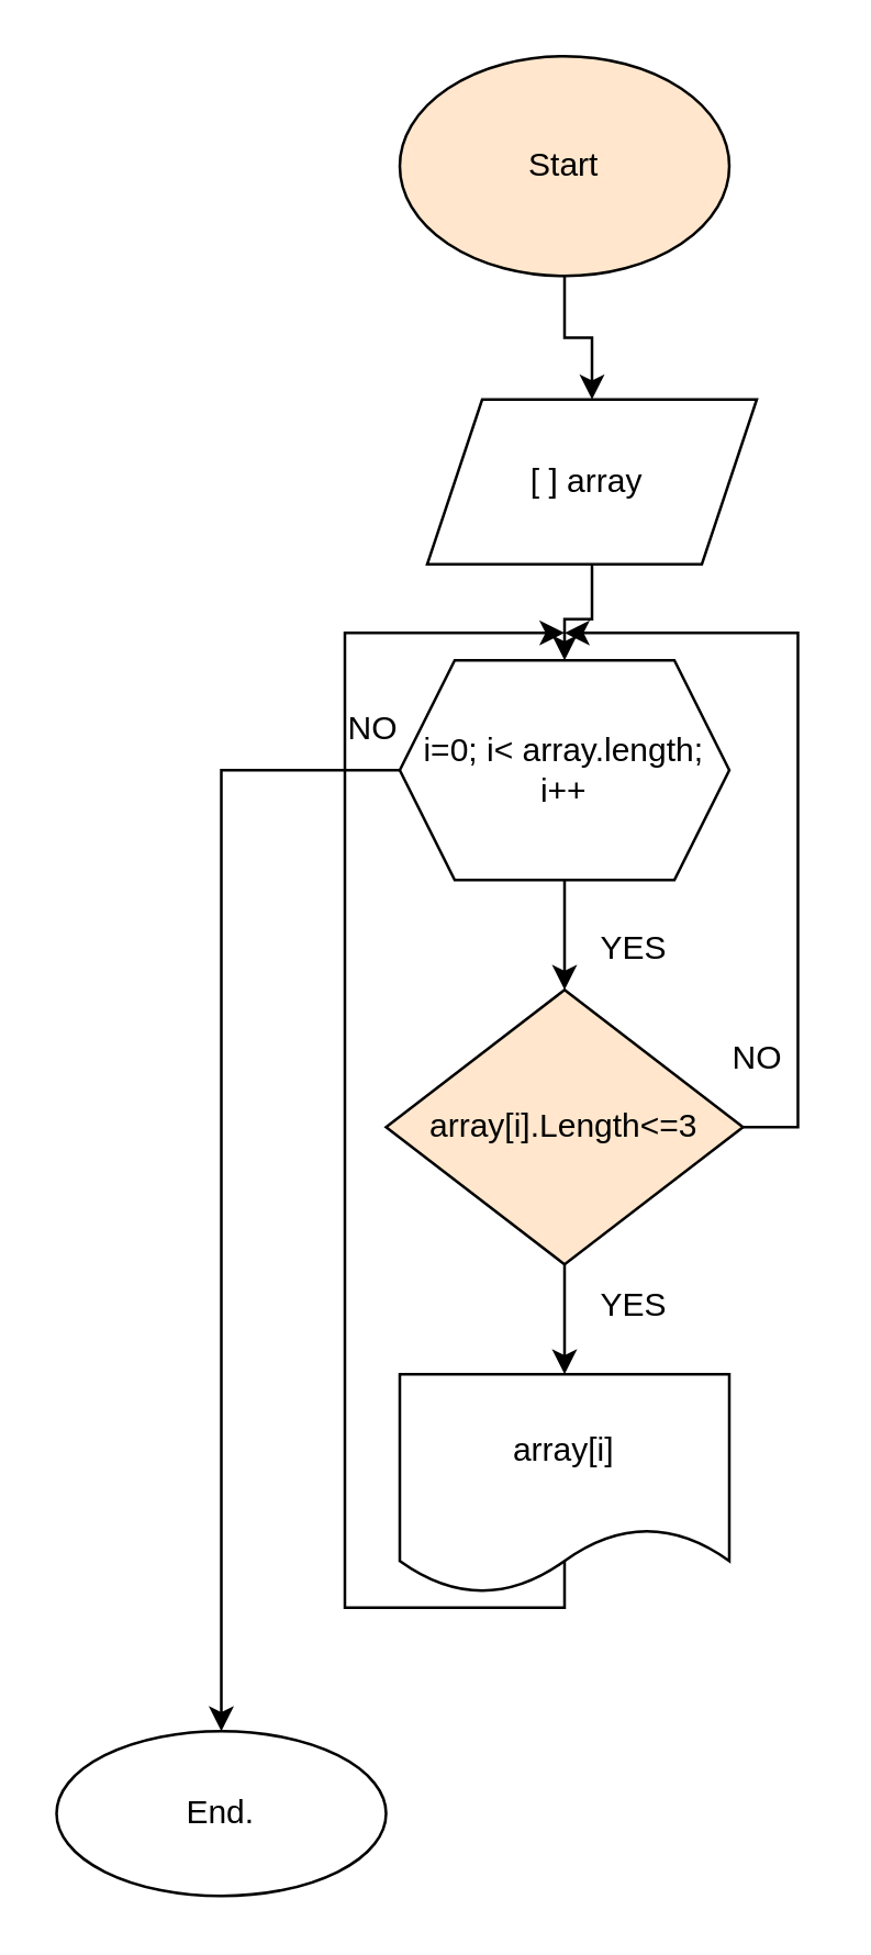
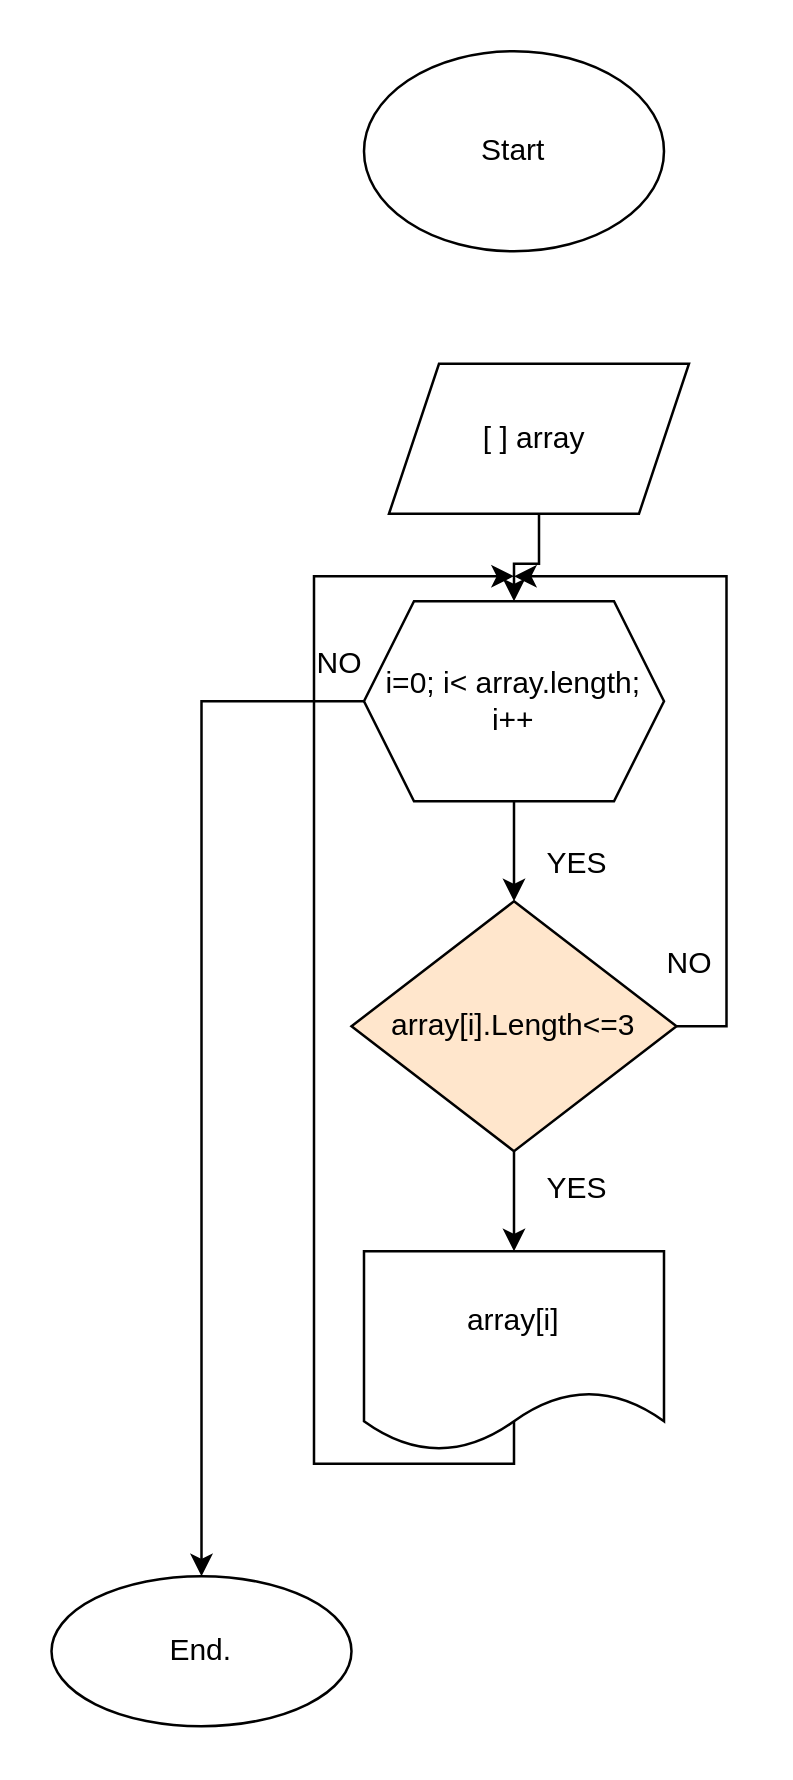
  <mxCell id="0" />
  <mxCell id="1" parent="0" />
- <mxCell id="2" value="" style="edgeStyle=orthogonalEdgeStyle;rounded=0;orthogonalLoop=1;jettySize=auto;html=1;" edge="1" parent="1" source="3" target="5"><mxGeometry relative="1" as="geometry" /></mxCell>
- <mxCell id="3" value="Start" style="ellipse;whiteSpace=wrap;html=1;fillColor=#ffe6cc;" vertex="1" parent="1"><mxGeometry x="145" y="20" width="120" height="80" as="geometry" /></mxCell>
+ <mxCell id="3" value="Start" style="ellipse;whiteSpace=wrap;html=1;" vertex="1" parent="1"><mxGeometry x="145" y="20" width="120" height="80" as="geometry" /></mxCell>
  <mxCell id="4" value="" style="edgeStyle=orthogonalEdgeStyle;rounded=0;orthogonalLoop=1;jettySize=auto;html=1;" edge="1" parent="1" source="5" target="8"><mxGeometry relative="1" as="geometry" /></mxCell>
  <mxCell id="5" value="[ ] array&amp;nbsp;" style="shape=parallelogram;perimeter=parallelogramPerimeter;whiteSpace=wrap;html=1;fixedSize=1;" vertex="1" parent="1"><mxGeometry x="155" y="145" width="120" height="60" as="geometry" /></mxCell>
  <mxCell id="6" value="" style="edgeStyle=orthogonalEdgeStyle;rounded=0;orthogonalLoop=1;jettySize=auto;html=1;" edge="1" parent="1" source="8" target="11"><mxGeometry relative="1" as="geometry" /></mxCell>
  <mxCell id="7" value="" style="edgeStyle=orthogonalEdgeStyle;rounded=0;orthogonalLoop=1;jettySize=auto;html=1;" edge="1" parent="1" source="8" target="17"><mxGeometry relative="1" as="geometry" /></mxCell>
  <mxCell id="8" value="i=0; i&amp;lt; array.length; i++" style="shape=hexagon;perimeter=hexagonPerimeter2;whiteSpace=wrap;html=1;fixedSize=1;" vertex="1" parent="1"><mxGeometry x="145" y="240" width="120" height="80" as="geometry" /></mxCell>
  <mxCell id="9" style="edgeStyle=orthogonalEdgeStyle;rounded=0;orthogonalLoop=1;jettySize=auto;html=1;exitX=1;exitY=0.5;exitDx=0;exitDy=0;" edge="1" parent="1" source="11"><mxGeometry relative="1" as="geometry"><mxPoint x="205" y="230" as="targetPoint" /><Array as="points"><mxPoint x="290" y="410" /><mxPoint x="290" y="230" /></Array></mxGeometry></mxCell>
  <mxCell id="10" value="" style="edgeStyle=orthogonalEdgeStyle;rounded=0;orthogonalLoop=1;jettySize=auto;html=1;" edge="1" parent="1" source="11" target="16"><mxGeometry relative="1" as="geometry" /></mxCell>
  <mxCell id="11" value="array[i].Length&amp;lt;=3" style="rhombus;whiteSpace=wrap;html=1;fillColor=#ffe6cc;" vertex="1" parent="1"><mxGeometry x="140" y="360" width="130" height="100" as="geometry" /></mxCell>
  <mxCell id="12" value="YES" style="text;html=1;align=center;verticalAlign=middle;resizable=0;points=[];autosize=1;strokeColor=none;fillColor=none;" vertex="1" parent="1"><mxGeometry x="205" y="330" width="50" height="30" as="geometry" /></mxCell>
  <mxCell id="13" style="edgeStyle=orthogonalEdgeStyle;rounded=0;orthogonalLoop=1;jettySize=auto;html=1;exitX=0.5;exitY=1;exitDx=0;exitDy=0;" edge="1" parent="1"><mxGeometry relative="1" as="geometry"><mxPoint x="205" y="230" as="targetPoint" /><mxPoint x="205" y="565" as="sourcePoint" /><Array as="points"><mxPoint x="205" y="585" /><mxPoint x="125" y="585" /><mxPoint x="125" y="230" /></Array></mxGeometry></mxCell>
  <mxCell id="14" value="YES" style="text;html=1;align=center;verticalAlign=middle;resizable=0;points=[];autosize=1;strokeColor=none;fillColor=none;" vertex="1" parent="1"><mxGeometry x="205" y="460" width="50" height="30" as="geometry" /></mxCell>
  <mxCell id="15" value="NO" style="text;html=1;align=center;verticalAlign=middle;resizable=0;points=[];autosize=1;strokeColor=none;fillColor=none;" vertex="1" parent="1"><mxGeometry x="255" y="370" width="40" height="30" as="geometry" /></mxCell>
  <mxCell id="16" value="array[i]" style="shape=document;whiteSpace=wrap;html=1;boundedLbl=1;" vertex="1" parent="1"><mxGeometry x="145" y="500" width="120" height="80" as="geometry" /></mxCell>
  <mxCell id="17" value="End." style="ellipse;whiteSpace=wrap;html=1;" vertex="1" parent="1"><mxGeometry x="20" y="630" width="120" height="60" as="geometry" /></mxCell>
  <mxCell id="18" value="NO" style="text;html=1;align=center;verticalAlign=middle;resizable=0;points=[];autosize=1;strokeColor=none;fillColor=none;" vertex="1" parent="1"><mxGeometry x="115" y="250" width="40" height="30" as="geometry" /></mxCell>
